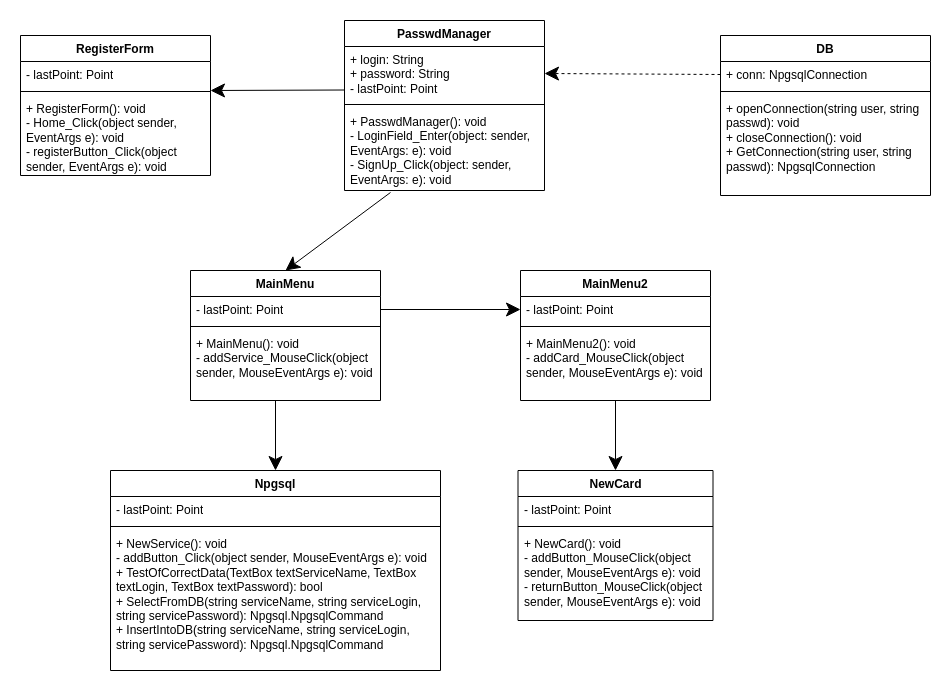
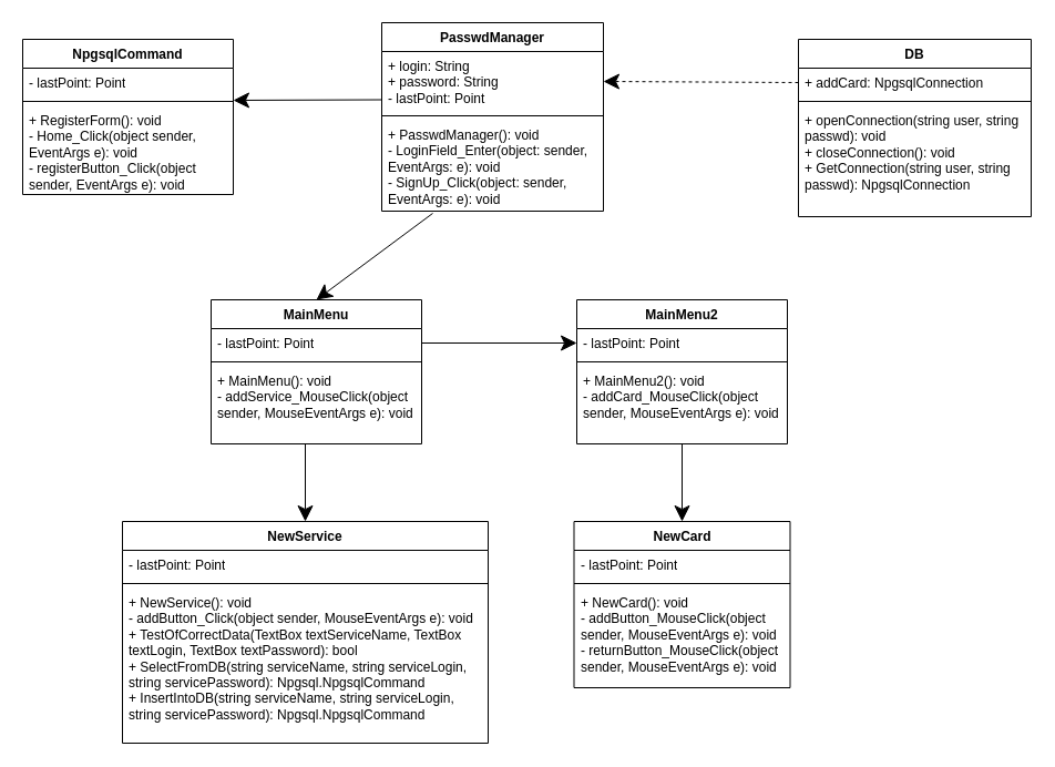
  <mxCell id="0" />
  <mxCell id="1" parent="0" />
  <mxCell id="2" value="PasswdManager" style="swimlane;fontStyle=1;align=center;verticalAlign=top;childLayout=stackLayout;horizontal=1;startSize=26;horizontalStack=0;resizeParent=1;resizeParentMax=0;resizeLast=0;collapsible=1;marginBottom=0;whiteSpace=wrap;html=1;" vertex="1" parent="1"><mxGeometry x="344" y="20" width="200" height="170" as="geometry"><mxRectangle x="110" y="80" width="130" height="30" as="alternateBounds" /></mxGeometry></mxCell>
  <mxCell id="3" value="+ login: String&lt;br&gt;+ password: String&lt;br&gt;- lastPoint: Point" style="text;strokeColor=none;fillColor=none;align=left;verticalAlign=top;spacingLeft=4;spacingRight=4;overflow=hidden;rotatable=0;points=[[0,0.5],[1,0.5]];portConstraint=eastwest;whiteSpace=wrap;html=1;" vertex="1" parent="2"><mxGeometry y="26" width="200" height="54" as="geometry" /></mxCell>
  <mxCell id="4" value="" style="line;strokeWidth=1;fillColor=none;align=left;verticalAlign=middle;spacingTop=-1;spacingLeft=3;spacingRight=3;rotatable=0;labelPosition=right;points=[];portConstraint=eastwest;strokeColor=inherit;" vertex="1" parent="2"><mxGeometry y="80" width="200" height="8" as="geometry" /></mxCell>
  <mxCell id="5" value="+ PasswdManager(): void&lt;br&gt;-&amp;nbsp;LoginField_Enter(object: sender, EventArgs: e): void&lt;br&gt;-&amp;nbsp;SignUp_Click(object: sender, EventArgs: e): void" style="text;strokeColor=none;fillColor=none;align=left;verticalAlign=top;spacingLeft=4;spacingRight=4;overflow=hidden;rotatable=0;points=[[0,0.5],[1,0.5]];portConstraint=eastwest;whiteSpace=wrap;html=1;" vertex="1" parent="2"><mxGeometry y="88" width="200" height="82" as="geometry" /></mxCell>
  <mxCell id="6" value="DB" style="swimlane;fontStyle=1;align=center;verticalAlign=top;childLayout=stackLayout;horizontal=1;startSize=26;horizontalStack=0;resizeParent=1;resizeParentMax=0;resizeLast=0;collapsible=1;marginBottom=0;whiteSpace=wrap;html=1;" vertex="1" parent="1"><mxGeometry x="720" y="35" width="210" height="160" as="geometry"><mxRectangle x="420" y="80" width="60" height="30" as="alternateBounds" /></mxGeometry></mxCell>
- <mxCell id="7" value="+ conn: NpgsqlConnection" style="text;strokeColor=none;fillColor=none;align=left;verticalAlign=top;spacingLeft=4;spacingRight=4;overflow=hidden;rotatable=0;points=[[0,0.5],[1,0.5]];portConstraint=eastwest;whiteSpace=wrap;html=1;" vertex="1" parent="6"><mxGeometry y="26" width="210" height="26" as="geometry" /></mxCell>
+ <mxCell id="7" value="+ addCard: NpgsqlConnection" style="text;strokeColor=none;fillColor=none;align=left;verticalAlign=top;spacingLeft=4;spacingRight=4;overflow=hidden;rotatable=0;points=[[0,0.5],[1,0.5]];portConstraint=eastwest;whiteSpace=wrap;html=1;" vertex="1" parent="6"><mxGeometry y="26" width="210" height="26" as="geometry" /></mxCell>
  <mxCell id="8" value="" style="line;strokeWidth=1;fillColor=none;align=left;verticalAlign=middle;spacingTop=-1;spacingLeft=3;spacingRight=3;rotatable=0;labelPosition=right;points=[];portConstraint=eastwest;strokeColor=inherit;" vertex="1" parent="6"><mxGeometry y="52" width="210" height="8" as="geometry" /></mxCell>
  <mxCell id="9" value="+ openConnection(string user, string passwd): void&lt;br&gt;+&amp;nbsp;closeConnection(): void&lt;br&gt;+ GetConnection(string user, string passwd): NpgsqlConnection" style="text;strokeColor=none;fillColor=none;align=left;verticalAlign=top;spacingLeft=4;spacingRight=4;overflow=hidden;rotatable=0;points=[[0,0.5],[1,0.5]];portConstraint=eastwest;whiteSpace=wrap;html=1;" vertex="1" parent="6"><mxGeometry y="60" width="210" height="100" as="geometry" /></mxCell>
- <mxCell id="10" value="RegisterForm" style="swimlane;fontStyle=1;align=center;verticalAlign=top;childLayout=stackLayout;horizontal=1;startSize=26;horizontalStack=0;resizeParent=1;resizeParentMax=0;resizeLast=0;collapsible=1;marginBottom=0;whiteSpace=wrap;html=1;" vertex="1" parent="1"><mxGeometry x="20" y="35" width="190" height="140" as="geometry" /></mxCell>
+ <mxCell id="10" value="NpgsqlCommand" style="swimlane;fontStyle=1;align=center;verticalAlign=top;childLayout=stackLayout;horizontal=1;startSize=26;horizontalStack=0;resizeParent=1;resizeParentMax=0;resizeLast=0;collapsible=1;marginBottom=0;whiteSpace=wrap;html=1;" vertex="1" parent="1"><mxGeometry x="20" y="35" width="190" height="140" as="geometry" /></mxCell>
  <mxCell id="11" value="- lastPoint: Point" style="text;strokeColor=none;fillColor=none;align=left;verticalAlign=top;spacingLeft=4;spacingRight=4;overflow=hidden;rotatable=0;points=[[0,0.5],[1,0.5]];portConstraint=eastwest;whiteSpace=wrap;html=1;" vertex="1" parent="10"><mxGeometry y="26" width="190" height="26" as="geometry" /></mxCell>
  <mxCell id="12" value="" style="line;strokeWidth=1;fillColor=none;align=left;verticalAlign=middle;spacingTop=-1;spacingLeft=3;spacingRight=3;rotatable=0;labelPosition=right;points=[];portConstraint=eastwest;strokeColor=inherit;" vertex="1" parent="10"><mxGeometry y="52" width="190" height="8" as="geometry" /></mxCell>
  <mxCell id="13" value="+&amp;nbsp;RegisterForm(): void&lt;br&gt;-&amp;nbsp;Home_Click(object sender, EventArgs e): void&lt;br&gt;-&amp;nbsp;registerButton_Click(object sender, EventArgs e): void" style="text;strokeColor=none;fillColor=none;align=left;verticalAlign=top;spacingLeft=4;spacingRight=4;overflow=hidden;rotatable=0;points=[[0,0.5],[1,0.5]];portConstraint=eastwest;whiteSpace=wrap;html=1;" vertex="1" parent="10"><mxGeometry y="60" width="190" height="80" as="geometry" /></mxCell>
  <mxCell id="14" value="MainMenu" style="swimlane;fontStyle=1;align=center;verticalAlign=top;childLayout=stackLayout;horizontal=1;startSize=26;horizontalStack=0;resizeParent=1;resizeParentMax=0;resizeLast=0;collapsible=1;marginBottom=0;whiteSpace=wrap;html=1;" vertex="1" parent="1"><mxGeometry x="190" y="270" width="190" height="130" as="geometry" /></mxCell>
  <mxCell id="15" value="- lastPoint: Point" style="text;strokeColor=none;fillColor=none;align=left;verticalAlign=top;spacingLeft=4;spacingRight=4;overflow=hidden;rotatable=0;points=[[0,0.5],[1,0.5]];portConstraint=eastwest;whiteSpace=wrap;html=1;" vertex="1" parent="14"><mxGeometry y="26" width="190" height="26" as="geometry" /></mxCell>
  <mxCell id="16" value="" style="line;strokeWidth=1;fillColor=none;align=left;verticalAlign=middle;spacingTop=-1;spacingLeft=3;spacingRight=3;rotatable=0;labelPosition=right;points=[];portConstraint=eastwest;strokeColor=inherit;" vertex="1" parent="14"><mxGeometry y="52" width="190" height="8" as="geometry" /></mxCell>
  <mxCell id="17" value="+&amp;nbsp;MainMenu(): void&lt;br&gt;-&amp;nbsp;addService_MouseClick(object sender, MouseEventArgs e): void" style="text;strokeColor=none;fillColor=none;align=left;verticalAlign=top;spacingLeft=4;spacingRight=4;overflow=hidden;rotatable=0;points=[[0,0.5],[1,0.5]];portConstraint=eastwest;whiteSpace=wrap;html=1;" vertex="1" parent="14"><mxGeometry y="60" width="190" height="70" as="geometry" /></mxCell>
  <mxCell id="18" value="MainMenu2" style="swimlane;fontStyle=1;align=center;verticalAlign=top;childLayout=stackLayout;horizontal=1;startSize=26;horizontalStack=0;resizeParent=1;resizeParentMax=0;resizeLast=0;collapsible=1;marginBottom=0;whiteSpace=wrap;html=1;" vertex="1" parent="1"><mxGeometry x="520" y="270" width="190" height="130" as="geometry" /></mxCell>
  <mxCell id="19" value="- lastPoint: Point" style="text;strokeColor=none;fillColor=none;align=left;verticalAlign=top;spacingLeft=4;spacingRight=4;overflow=hidden;rotatable=0;points=[[0,0.5],[1,0.5]];portConstraint=eastwest;whiteSpace=wrap;html=1;" vertex="1" parent="18"><mxGeometry y="26" width="190" height="26" as="geometry" /></mxCell>
  <mxCell id="20" value="" style="line;strokeWidth=1;fillColor=none;align=left;verticalAlign=middle;spacingTop=-1;spacingLeft=3;spacingRight=3;rotatable=0;labelPosition=right;points=[];portConstraint=eastwest;strokeColor=inherit;" vertex="1" parent="18"><mxGeometry y="52" width="190" height="8" as="geometry" /></mxCell>
  <mxCell id="21" value="+&amp;nbsp;MainMenu2(): void&lt;br&gt;-&amp;nbsp;addCard_MouseClick(object sender, MouseEventArgs e): void" style="text;strokeColor=none;fillColor=none;align=left;verticalAlign=top;spacingLeft=4;spacingRight=4;overflow=hidden;rotatable=0;points=[[0,0.5],[1,0.5]];portConstraint=eastwest;whiteSpace=wrap;html=1;" vertex="1" parent="18"><mxGeometry y="60" width="190" height="70" as="geometry" /></mxCell>
  <mxCell id="22" value="NewCard" style="swimlane;fontStyle=1;align=center;verticalAlign=top;childLayout=stackLayout;horizontal=1;startSize=26;horizontalStack=0;resizeParent=1;resizeParentMax=0;resizeLast=0;collapsible=1;marginBottom=0;whiteSpace=wrap;html=1;" vertex="1" parent="1"><mxGeometry x="517.5" y="470" width="195" height="150" as="geometry" /></mxCell>
  <mxCell id="23" value="- lastPoint: Point" style="text;strokeColor=none;fillColor=none;align=left;verticalAlign=top;spacingLeft=4;spacingRight=4;overflow=hidden;rotatable=0;points=[[0,0.5],[1,0.5]];portConstraint=eastwest;whiteSpace=wrap;html=1;" vertex="1" parent="22"><mxGeometry y="26" width="195" height="26" as="geometry" /></mxCell>
  <mxCell id="24" value="" style="line;strokeWidth=1;fillColor=none;align=left;verticalAlign=middle;spacingTop=-1;spacingLeft=3;spacingRight=3;rotatable=0;labelPosition=right;points=[];portConstraint=eastwest;strokeColor=inherit;" vertex="1" parent="22"><mxGeometry y="52" width="195" height="8" as="geometry" /></mxCell>
  <mxCell id="25" value="+&amp;nbsp;NewCard(): void&lt;br&gt;-&amp;nbsp;addButton_MouseClick(object sender, MouseEventArgs e): void&lt;br&gt;-&amp;nbsp;returnButton_MouseClick(object sender, MouseEventArgs e): void" style="text;strokeColor=none;fillColor=none;align=left;verticalAlign=top;spacingLeft=4;spacingRight=4;overflow=hidden;rotatable=0;points=[[0,0.5],[1,0.5]];portConstraint=eastwest;whiteSpace=wrap;html=1;" vertex="1" parent="22"><mxGeometry y="60" width="195" height="90" as="geometry" /></mxCell>
- <mxCell id="26" value="Npgsql" style="swimlane;fontStyle=1;align=center;verticalAlign=top;childLayout=stackLayout;horizontal=1;startSize=26;horizontalStack=0;resizeParent=1;resizeParentMax=0;resizeLast=0;collapsible=1;marginBottom=0;whiteSpace=wrap;html=1;" vertex="1" parent="1"><mxGeometry x="110" y="470" width="330" height="200" as="geometry" /></mxCell>
+ <mxCell id="26" value="NewService" style="swimlane;fontStyle=1;align=center;verticalAlign=top;childLayout=stackLayout;horizontal=1;startSize=26;horizontalStack=0;resizeParent=1;resizeParentMax=0;resizeLast=0;collapsible=1;marginBottom=0;whiteSpace=wrap;html=1;" vertex="1" parent="1"><mxGeometry x="110" y="470" width="330" height="200" as="geometry" /></mxCell>
  <mxCell id="27" value="- lastPoint: Point" style="text;strokeColor=none;fillColor=none;align=left;verticalAlign=top;spacingLeft=4;spacingRight=4;overflow=hidden;rotatable=0;points=[[0,0.5],[1,0.5]];portConstraint=eastwest;whiteSpace=wrap;html=1;" vertex="1" parent="26"><mxGeometry y="26" width="330" height="26" as="geometry" /></mxCell>
  <mxCell id="28" value="" style="line;strokeWidth=1;fillColor=none;align=left;verticalAlign=middle;spacingTop=-1;spacingLeft=3;spacingRight=3;rotatable=0;labelPosition=right;points=[];portConstraint=eastwest;strokeColor=inherit;" vertex="1" parent="26"><mxGeometry y="52" width="330" height="8" as="geometry" /></mxCell>
  <mxCell id="29" value="+&amp;nbsp;NewService(): void&lt;br&gt;-&amp;nbsp;addButton_Click(object sender, MouseEventArgs e): void&lt;br&gt;+&amp;nbsp;TestOfCorrectData(TextBox textServiceName, TextBox textLogin, TextBox textPassword): bool&lt;br&gt;+&amp;nbsp;SelectFromDB(string serviceName, string serviceLogin, string servicePassword):&amp;nbsp;Npgsql.NpgsqlCommand&lt;br&gt;+&amp;nbsp;InsertIntoDB(string serviceName, string serviceLogin, string servicePassword): Npgsql.NpgsqlCommand" style="text;strokeColor=none;fillColor=none;align=left;verticalAlign=top;spacingLeft=4;spacingRight=4;overflow=hidden;rotatable=0;points=[[0,0.5],[1,0.5]];portConstraint=eastwest;whiteSpace=wrap;html=1;" vertex="1" parent="26"><mxGeometry y="60" width="330" height="140" as="geometry" /></mxCell>
  <mxCell id="30" value="" style="endArrow=classic;endFill=1;endSize=12;html=1;rounded=0;" edge="1" parent="1"><mxGeometry width="160" relative="1" as="geometry"><mxPoint x="344" y="89.5" as="sourcePoint" /><mxPoint x="210" y="90" as="targetPoint" /></mxGeometry></mxCell>
  <mxCell id="31" value="" style="endArrow=classic;dashed=1;endFill=1;endSize=12;html=1;rounded=0;entryX=1;entryY=0.5;entryDx=0;entryDy=0;exitX=0;exitY=0.5;exitDx=0;exitDy=0;" edge="1" parent="1" source="7" target="3"><mxGeometry width="160" relative="1" as="geometry"><mxPoint x="720" y="90" as="sourcePoint" /><mxPoint x="610" y="90" as="targetPoint" /></mxGeometry></mxCell>
  <mxCell id="32" value="" style="endArrow=classic;endFill=1;endSize=12;html=1;rounded=0;exitX=0.23;exitY=1.024;exitDx=0;exitDy=0;exitPerimeter=0;entryX=0.5;entryY=0;entryDx=0;entryDy=0;" edge="1" parent="1" source="5" target="14"><mxGeometry width="160" relative="1" as="geometry"><mxPoint x="384" y="220" as="sourcePoint" /><mxPoint x="250" y="220.5" as="targetPoint" /></mxGeometry></mxCell>
  <mxCell id="33" value="" style="endArrow=classic;endFill=1;endSize=12;html=1;rounded=0;exitX=1;exitY=0.5;exitDx=0;exitDy=0;entryX=0;entryY=0.5;entryDx=0;entryDy=0;" edge="1" parent="1" source="15" target="19"><mxGeometry width="160" relative="1" as="geometry"><mxPoint x="496.5" y="190" as="sourcePoint" /><mxPoint x="391.5" y="268" as="targetPoint" /></mxGeometry></mxCell>
  <mxCell id="34" value="" style="endArrow=classic;endFill=1;endSize=12;html=1;rounded=0;exitX=0.23;exitY=1.024;exitDx=0;exitDy=0;exitPerimeter=0;entryX=0.5;entryY=0;entryDx=0;entryDy=0;" edge="1" parent="1" target="26"><mxGeometry width="160" relative="1" as="geometry"><mxPoint x="275" y="400" as="sourcePoint" /><mxPoint x="170" y="478" as="targetPoint" /></mxGeometry></mxCell>
  <mxCell id="35" value="" style="endArrow=classic;endFill=1;endSize=12;html=1;rounded=0;exitX=0.23;exitY=1.024;exitDx=0;exitDy=0;exitPerimeter=0;entryX=0.5;entryY=0;entryDx=0;entryDy=0;" edge="1" parent="1" target="22"><mxGeometry width="160" relative="1" as="geometry"><mxPoint x="615" y="400" as="sourcePoint" /><mxPoint x="510" y="478" as="targetPoint" /></mxGeometry></mxCell>
